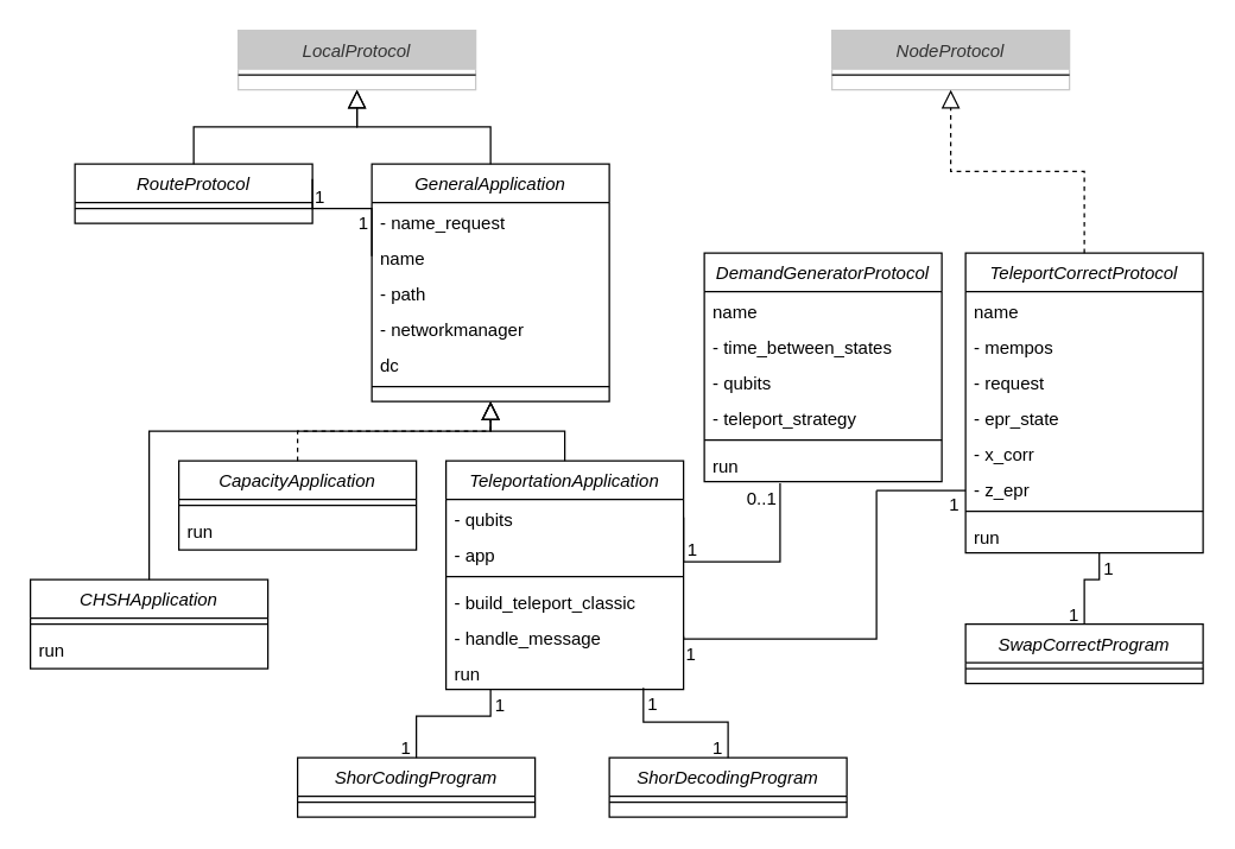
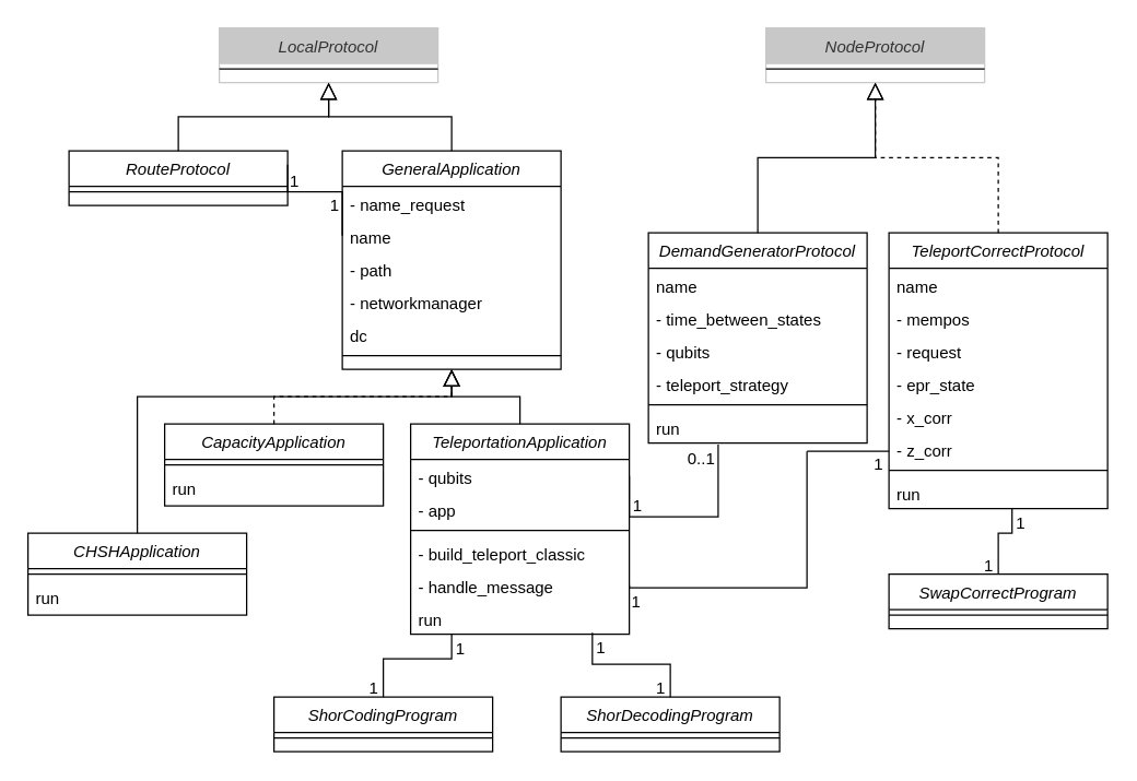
  <mxCell id="0" />
  <mxCell id="1" parent="0" />
  <mxCell id="2" value="LocalProtocol" style="swimlane;fontStyle=2;align=center;verticalAlign=top;childLayout=stackLayout;horizontal=1;startSize=26;horizontalStack=0;resizeParent=1;resizeLast=0;collapsible=1;marginBottom=0;rounded=0;shadow=0;strokeWidth=1;fillColor=#c8c8c8;fontColor=#333333;strokeColor=#c8c8c8;" parent="1" vertex="1"><mxGeometry x="160" y="20" width="160" height="40" as="geometry"><mxRectangle x="230" y="140" width="160" height="26" as="alternateBounds" /></mxGeometry></mxCell>
  <mxCell id="3" value="" style="line;html=1;strokeWidth=1;align=left;verticalAlign=middle;spacingTop=-1;spacingLeft=3;spacingRight=3;rotatable=0;labelPosition=right;points=[];portConstraint=eastwest;" parent="2" vertex="1"><mxGeometry y="26" width="160" height="8" as="geometry" /></mxCell>
  <mxCell id="4" value="GeneralApplication" style="swimlane;fontStyle=2;align=center;verticalAlign=top;childLayout=stackLayout;horizontal=1;startSize=26;horizontalStack=0;resizeParent=1;resizeLast=0;collapsible=1;marginBottom=0;rounded=0;shadow=0;strokeWidth=1;" parent="1" vertex="1"><mxGeometry x="250" y="110" width="160" height="160" as="geometry"><mxRectangle x="230" y="140" width="160" height="26" as="alternateBounds" /></mxGeometry></mxCell>
  <mxCell id="5" value="- name_request" style="text;align=left;verticalAlign=top;spacingLeft=4;spacingRight=4;overflow=hidden;rotatable=0;points=[[0,0.5],[1,0.5]];portConstraint=eastwest;" parent="4" vertex="1"><mxGeometry y="26" width="160" height="24" as="geometry" /></mxCell>
  <mxCell id="6" value="name" style="text;align=left;verticalAlign=top;spacingLeft=4;spacingRight=4;overflow=hidden;rotatable=0;points=[[0,0.5],[1,0.5]];portConstraint=eastwest;" parent="4" vertex="1"><mxGeometry y="50" width="160" height="24" as="geometry" /></mxCell>
  <mxCell id="7" value="- path" style="text;align=left;verticalAlign=top;spacingLeft=4;spacingRight=4;overflow=hidden;rotatable=0;points=[[0,0.5],[1,0.5]];portConstraint=eastwest;" parent="4" vertex="1"><mxGeometry y="74" width="160" height="24" as="geometry" /></mxCell>
  <mxCell id="8" value="- networkmanager" style="text;align=left;verticalAlign=top;spacingLeft=4;spacingRight=4;overflow=hidden;rotatable=0;points=[[0,0.5],[1,0.5]];portConstraint=eastwest;" parent="4" vertex="1"><mxGeometry y="98" width="160" height="24" as="geometry" /></mxCell>
  <mxCell id="9" value="dc" style="text;align=left;verticalAlign=top;spacingLeft=4;spacingRight=4;overflow=hidden;rotatable=0;points=[[0,0.5],[1,0.5]];portConstraint=eastwest;" parent="4" vertex="1"><mxGeometry y="122" width="160" height="24" as="geometry" /></mxCell>
  <mxCell id="10" value="" style="line;html=1;strokeWidth=1;align=left;verticalAlign=middle;spacingTop=-1;spacingLeft=3;spacingRight=3;rotatable=0;labelPosition=right;points=[];portConstraint=eastwest;" parent="4" vertex="1"><mxGeometry y="146" width="160" height="8" as="geometry" /></mxCell>
  <mxCell id="11" value="" style="endArrow=block;endSize=10;endFill=0;shadow=0;strokeWidth=1;rounded=0;curved=0;edgeStyle=elbowEdgeStyle;elbow=vertical;entryX=0.5;entryY=1;entryDx=0;entryDy=0;exitX=0.5;exitY=0;exitDx=0;exitDy=0;" parent="1" source="4" target="2" edge="1"><mxGeometry width="160" relative="1" as="geometry"><mxPoint x="410" y="110" as="sourcePoint" /><mxPoint x="340" y="190" as="targetPoint" /><Array as="points" /></mxGeometry></mxCell>
  <mxCell id="12" value="NodeProtocol" style="swimlane;fontStyle=2;align=center;verticalAlign=top;childLayout=stackLayout;horizontal=1;startSize=26;horizontalStack=0;resizeParent=1;resizeLast=0;collapsible=1;marginBottom=0;rounded=0;shadow=0;strokeWidth=1;fillColor=#c8c8c8;fontColor=#333333;strokeColor=#c8c8c8;" parent="1" vertex="1"><mxGeometry x="560" y="20" width="160" height="40" as="geometry"><mxRectangle x="230" y="140" width="160" height="26" as="alternateBounds" /></mxGeometry></mxCell>
  <mxCell id="13" value="" style="line;html=1;strokeWidth=1;align=left;verticalAlign=middle;spacingTop=-1;spacingLeft=3;spacingRight=3;rotatable=0;labelPosition=right;points=[];portConstraint=eastwest;" parent="12" vertex="1"><mxGeometry y="26" width="160" height="8" as="geometry" /></mxCell>
  <mxCell id="14" value="CapacityApplication" style="swimlane;fontStyle=2;align=center;verticalAlign=top;childLayout=stackLayout;horizontal=1;startSize=26;horizontalStack=0;resizeParent=1;resizeLast=0;collapsible=1;marginBottom=0;rounded=0;shadow=0;strokeWidth=1;" parent="1" vertex="1"><mxGeometry x="120" y="310" width="160" height="60" as="geometry"><mxRectangle x="230" y="140" width="160" height="26" as="alternateBounds" /></mxGeometry></mxCell>
  <mxCell id="15" value="" style="line;html=1;strokeWidth=1;align=left;verticalAlign=middle;spacingTop=-1;spacingLeft=3;spacingRight=3;rotatable=0;labelPosition=right;points=[];portConstraint=eastwest;" parent="14" vertex="1"><mxGeometry y="26" width="160" height="8" as="geometry" /></mxCell>
  <mxCell id="16" value="run" style="text;align=left;verticalAlign=top;spacingLeft=4;spacingRight=4;overflow=hidden;rotatable=0;points=[[0,0.5],[1,0.5]];portConstraint=eastwest;" parent="14" vertex="1"><mxGeometry y="34" width="160" height="24" as="geometry" /></mxCell>
  <mxCell id="17" value="TeleportationApplication" style="swimlane;fontStyle=2;align=center;verticalAlign=top;childLayout=stackLayout;horizontal=1;startSize=26;horizontalStack=0;resizeParent=1;resizeLast=0;collapsible=1;marginBottom=0;rounded=0;shadow=0;strokeWidth=1;" parent="1" vertex="1"><mxGeometry x="300" y="310" width="160" height="154" as="geometry"><mxRectangle x="230" y="140" width="160" height="26" as="alternateBounds" /></mxGeometry></mxCell>
  <mxCell id="18" value="- qubits" style="text;align=left;verticalAlign=top;spacingLeft=4;spacingRight=4;overflow=hidden;rotatable=0;points=[[0,0.5],[1,0.5]];portConstraint=eastwest;" parent="17" vertex="1"><mxGeometry y="26" width="160" height="24" as="geometry" /></mxCell>
  <mxCell id="19" value="- app" style="text;align=left;verticalAlign=top;spacingLeft=4;spacingRight=4;overflow=hidden;rotatable=0;points=[[0,0.5],[1,0.5]];portConstraint=eastwest;" parent="17" vertex="1"><mxGeometry y="50" width="160" height="24" as="geometry" /></mxCell>
  <mxCell id="20" value="" style="line;html=1;strokeWidth=1;align=left;verticalAlign=middle;spacingTop=-1;spacingLeft=3;spacingRight=3;rotatable=0;labelPosition=right;points=[];portConstraint=eastwest;" parent="17" vertex="1"><mxGeometry y="74" width="160" height="8" as="geometry" /></mxCell>
  <mxCell id="21" value="- build_teleport_classic" style="text;align=left;verticalAlign=top;spacingLeft=4;spacingRight=4;overflow=hidden;rotatable=0;points=[[0,0.5],[1,0.5]];portConstraint=eastwest;" parent="17" vertex="1"><mxGeometry y="82" width="160" height="24" as="geometry" /></mxCell>
  <mxCell id="22" value="- handle_message" style="text;align=left;verticalAlign=top;spacingLeft=4;spacingRight=4;overflow=hidden;rotatable=0;points=[[0,0.5],[1,0.5]];portConstraint=eastwest;" parent="17" vertex="1"><mxGeometry y="106" width="160" height="24" as="geometry" /></mxCell>
  <mxCell id="23" value="run" style="text;align=left;verticalAlign=top;spacingLeft=4;spacingRight=4;overflow=hidden;rotatable=0;points=[[0,0.5],[1,0.5]];portConstraint=eastwest;" parent="17" vertex="1"><mxGeometry y="130" width="160" height="24" as="geometry" /></mxCell>
  <mxCell id="24" value="RouteProtocol" style="swimlane;fontStyle=2;align=center;verticalAlign=top;childLayout=stackLayout;horizontal=1;startSize=26;horizontalStack=0;resizeParent=1;resizeLast=0;collapsible=1;marginBottom=0;rounded=0;shadow=0;strokeWidth=1;" parent="1" vertex="1"><mxGeometry x="50" y="110" width="160" height="40" as="geometry"><mxRectangle x="230" y="140" width="160" height="26" as="alternateBounds" /></mxGeometry></mxCell>
  <mxCell id="25" value="" style="line;html=1;strokeWidth=1;align=left;verticalAlign=middle;spacingTop=-1;spacingLeft=3;spacingRight=3;rotatable=0;labelPosition=right;points=[];portConstraint=eastwest;" parent="24" vertex="1"><mxGeometry y="26" width="160" height="8" as="geometry" /></mxCell>
  <mxCell id="26" value="" style="endArrow=block;endSize=10;endFill=0;shadow=0;strokeWidth=1;rounded=0;curved=0;edgeStyle=elbowEdgeStyle;elbow=vertical;exitX=0.5;exitY=0;exitDx=0;exitDy=0;" parent="1" source="24" edge="1"><mxGeometry width="160" relative="1" as="geometry"><mxPoint x="360" y="120" as="sourcePoint" /><mxPoint x="240" y="60" as="targetPoint" /><Array as="points" /></mxGeometry></mxCell>
  <mxCell id="27" value="DemandGeneratorProtocol" style="swimlane;fontStyle=2;align=center;verticalAlign=top;childLayout=stackLayout;horizontal=1;startSize=26;horizontalStack=0;resizeParent=1;resizeLast=0;collapsible=1;marginBottom=0;rounded=0;shadow=0;strokeWidth=1;" parent="1" vertex="1"><mxGeometry x="474" y="170" width="160" height="154" as="geometry"><mxRectangle x="230" y="140" width="160" height="26" as="alternateBounds" /></mxGeometry></mxCell>
  <mxCell id="28" value="name" style="text;align=left;verticalAlign=top;spacingLeft=4;spacingRight=4;overflow=hidden;rotatable=0;points=[[0,0.5],[1,0.5]];portConstraint=eastwest;" parent="27" vertex="1"><mxGeometry y="26" width="160" height="24" as="geometry" /></mxCell>
  <mxCell id="29" value="- time_between_states" style="text;align=left;verticalAlign=top;spacingLeft=4;spacingRight=4;overflow=hidden;rotatable=0;points=[[0,0.5],[1,0.5]];portConstraint=eastwest;" parent="27" vertex="1"><mxGeometry y="50" width="160" height="24" as="geometry" /></mxCell>
  <mxCell id="30" value="- qubits" style="text;align=left;verticalAlign=top;spacingLeft=4;spacingRight=4;overflow=hidden;rotatable=0;points=[[0,0.5],[1,0.5]];portConstraint=eastwest;" parent="27" vertex="1"><mxGeometry y="74" width="160" height="24" as="geometry" /></mxCell>
  <mxCell id="31" value="- teleport_strategy" style="text;align=left;verticalAlign=top;spacingLeft=4;spacingRight=4;overflow=hidden;rotatable=0;points=[[0,0.5],[1,0.5]];portConstraint=eastwest;" parent="27" vertex="1"><mxGeometry y="98" width="160" height="24" as="geometry" /></mxCell>
  <mxCell id="32" value="" style="line;html=1;strokeWidth=1;align=left;verticalAlign=middle;spacingTop=-1;spacingLeft=3;spacingRight=3;rotatable=0;labelPosition=right;points=[];portConstraint=eastwest;" parent="27" vertex="1"><mxGeometry y="122" width="160" height="8" as="geometry" /></mxCell>
  <mxCell id="33" value="run" style="text;align=left;verticalAlign=top;spacingLeft=4;spacingRight=4;overflow=hidden;rotatable=0;points=[[0,0.5],[1,0.5]];portConstraint=eastwest;" parent="27" vertex="1"><mxGeometry y="130" width="160" height="24" as="geometry" /></mxCell>
  <mxCell id="34" value="TeleportCorrectProtocol" style="swimlane;fontStyle=2;align=center;verticalAlign=top;childLayout=stackLayout;horizontal=1;startSize=26;horizontalStack=0;resizeParent=1;resizeLast=0;collapsible=1;marginBottom=0;rounded=0;shadow=0;strokeWidth=1;" parent="1" vertex="1"><mxGeometry x="650" y="170" width="160" height="202" as="geometry"><mxRectangle x="230" y="140" width="160" height="26" as="alternateBounds" /></mxGeometry></mxCell>
  <mxCell id="35" value="name" style="text;align=left;verticalAlign=top;spacingLeft=4;spacingRight=4;overflow=hidden;rotatable=0;points=[[0,0.5],[1,0.5]];portConstraint=eastwest;" parent="34" vertex="1"><mxGeometry y="26" width="160" height="24" as="geometry" /></mxCell>
  <mxCell id="36" value="- mempos" style="text;align=left;verticalAlign=top;spacingLeft=4;spacingRight=4;overflow=hidden;rotatable=0;points=[[0,0.5],[1,0.5]];portConstraint=eastwest;" parent="34" vertex="1"><mxGeometry y="50" width="160" height="24" as="geometry" /></mxCell>
  <mxCell id="37" value="- request" style="text;align=left;verticalAlign=top;spacingLeft=4;spacingRight=4;overflow=hidden;rotatable=0;points=[[0,0.5],[1,0.5]];portConstraint=eastwest;" parent="34" vertex="1"><mxGeometry y="74" width="160" height="24" as="geometry" /></mxCell>
  <mxCell id="38" value="- epr_state" style="text;align=left;verticalAlign=top;spacingLeft=4;spacingRight=4;overflow=hidden;rotatable=0;points=[[0,0.5],[1,0.5]];portConstraint=eastwest;" parent="34" vertex="1"><mxGeometry y="98" width="160" height="24" as="geometry" /></mxCell>
  <mxCell id="39" value="- x_corr" style="text;align=left;verticalAlign=top;spacingLeft=4;spacingRight=4;overflow=hidden;rotatable=0;points=[[0,0.5],[1,0.5]];portConstraint=eastwest;" parent="34" vertex="1"><mxGeometry y="122" width="160" height="24" as="geometry" /></mxCell>
- <mxCell id="40" value="- z_epr" style="text;align=left;verticalAlign=top;spacingLeft=4;spacingRight=4;overflow=hidden;rotatable=0;points=[[0,0.5],[1,0.5]];portConstraint=eastwest;" parent="34" vertex="1"><mxGeometry y="146" width="160" height="24" as="geometry" /></mxCell>
+ <mxCell id="40" value="- z_corr" style="text;align=left;verticalAlign=top;spacingLeft=4;spacingRight=4;overflow=hidden;rotatable=0;points=[[0,0.5],[1,0.5]];portConstraint=eastwest;" parent="34" vertex="1"><mxGeometry y="146" width="160" height="24" as="geometry" /></mxCell>
  <mxCell id="41" value="" style="line;html=1;strokeWidth=1;align=left;verticalAlign=middle;spacingTop=-1;spacingLeft=3;spacingRight=3;rotatable=0;labelPosition=right;points=[];portConstraint=eastwest;" parent="34" vertex="1"><mxGeometry y="170" width="160" height="8" as="geometry" /></mxCell>
  <mxCell id="42" value="run" style="text;align=left;verticalAlign=top;spacingLeft=4;spacingRight=4;overflow=hidden;rotatable=0;points=[[0,0.5],[1,0.5]];portConstraint=eastwest;" parent="34" vertex="1"><mxGeometry y="178" width="160" height="24" as="geometry" /></mxCell>
  <mxCell id="43" value="SwapCorrectProgram" style="swimlane;fontStyle=2;align=center;verticalAlign=top;childLayout=stackLayout;horizontal=1;startSize=26;horizontalStack=0;resizeParent=1;resizeLast=0;collapsible=1;marginBottom=0;rounded=0;shadow=0;strokeWidth=1;" parent="1" vertex="1"><mxGeometry x="650" y="420" width="160" height="40" as="geometry"><mxRectangle x="230" y="140" width="160" height="26" as="alternateBounds" /></mxGeometry></mxCell>
  <mxCell id="44" value="" style="line;html=1;strokeWidth=1;align=left;verticalAlign=middle;spacingTop=-1;spacingLeft=3;spacingRight=3;rotatable=0;labelPosition=right;points=[];portConstraint=eastwest;" parent="43" vertex="1"><mxGeometry y="26" width="160" height="8" as="geometry" /></mxCell>
  <mxCell id="45" value="" style="endArrow=block;endSize=10;endFill=0;shadow=0;strokeWidth=1;rounded=0;curved=0;edgeStyle=elbowEdgeStyle;elbow=vertical;exitX=0.5;exitY=0;exitDx=0;exitDy=0;entryX=0.5;entryY=1;entryDx=0;entryDy=0;dashed=1;" parent="1" source="14" target="4" edge="1"><mxGeometry width="160" relative="1" as="geometry"><mxPoint x="160" y="120" as="sourcePoint" /><mxPoint x="250" y="70" as="targetPoint" /><Array as="points" /></mxGeometry></mxCell>
  <mxCell id="46" value="" style="endArrow=block;endSize=10;endFill=0;shadow=0;strokeWidth=1;rounded=0;curved=0;edgeStyle=elbowEdgeStyle;elbow=vertical;exitX=0.5;exitY=0;exitDx=0;exitDy=0;" parent="1" source="17" edge="1"><mxGeometry width="160" relative="1" as="geometry"><mxPoint x="210" y="320" as="sourcePoint" /><mxPoint x="330" y="270" as="targetPoint" /><Array as="points" /></mxGeometry></mxCell>
+ <mxCell id="47" value="" style="endArrow=block;endSize=10;endFill=0;shadow=0;strokeWidth=1;rounded=0;curved=0;edgeStyle=elbowEdgeStyle;elbow=vertical;entryX=0.5;entryY=1;entryDx=0;entryDy=0;exitX=0.5;exitY=0;exitDx=0;exitDy=0;" parent="1" source="27" target="12" edge="1"><mxGeometry width="160" relative="1" as="geometry"><mxPoint x="340" y="120" as="sourcePoint" /><mxPoint x="250" y="70" as="targetPoint" /><Array as="points" /></mxGeometry></mxCell>
  <mxCell id="48" value="" style="endArrow=block;endSize=10;endFill=0;shadow=0;strokeWidth=1;rounded=0;curved=0;edgeStyle=elbowEdgeStyle;elbow=vertical;entryX=0.5;entryY=1;entryDx=0;entryDy=0;exitX=0.5;exitY=0;exitDx=0;exitDy=0;dashed=1;" parent="1" source="34" target="12" edge="1"><mxGeometry width="160" relative="1" as="geometry"><mxPoint x="700" y="135" as="sourcePoint" /><mxPoint x="590" y="70" as="targetPoint" /><Array as="points" /></mxGeometry></mxCell>
  <mxCell id="49" value="" style="endArrow=none;shadow=0;strokeWidth=1;rounded=0;curved=0;endFill=0;edgeStyle=elbowEdgeStyle;elbow=vertical;exitX=1;exitY=0.25;exitDx=0;exitDy=0;entryX=0;entryY=0.5;entryDx=0;entryDy=0;" parent="1" source="24" target="6" edge="1"><mxGeometry x="0.5" y="41" relative="1" as="geometry"><mxPoint x="150" y="370" as="sourcePoint" /><mxPoint x="210" y="230" as="targetPoint" /><mxPoint x="-40" y="32" as="offset" /><Array as="points"><mxPoint x="230" y="140" /></Array></mxGeometry></mxCell>
  <mxCell id="50" value="1" style="resizable=0;align=left;verticalAlign=bottom;labelBackgroundColor=none;fontSize=12;" parent="49" connectable="0" vertex="1"><mxGeometry x="-1" relative="1" as="geometry"><mxPoint y="21" as="offset" /></mxGeometry></mxCell>
  <mxCell id="51" value="1" style="resizable=0;align=right;verticalAlign=bottom;labelBackgroundColor=none;fontSize=12;" parent="49" connectable="0" vertex="1"><mxGeometry x="1" relative="1" as="geometry"><mxPoint x="-1" y="-14" as="offset" /></mxGeometry></mxCell>
  <mxCell id="52" value="" style="endArrow=none;shadow=0;strokeWidth=1;rounded=0;curved=0;endFill=0;edgeStyle=elbowEdgeStyle;elbow=vertical;exitX=1;exitY=0.5;exitDx=0;exitDy=0;entryX=0.319;entryY=1.042;entryDx=0;entryDy=0;entryPerimeter=0;" parent="1" source="18" target="33" edge="1"><mxGeometry x="0.5" y="41" relative="1" as="geometry"><mxPoint x="510" y="358" as="sourcePoint" /><mxPoint x="550" y="410" as="targetPoint" /><mxPoint x="-40" y="32" as="offset" /><Array as="points"><mxPoint x="530" y="378" /></Array></mxGeometry></mxCell>
  <mxCell id="53" value="1" style="resizable=0;align=left;verticalAlign=bottom;labelBackgroundColor=none;fontSize=12;" parent="52" connectable="0" vertex="1"><mxGeometry x="-1" relative="1" as="geometry"><mxPoint x="1" y="30" as="offset" /></mxGeometry></mxCell>
  <mxCell id="54" value="0..1" style="resizable=0;align=right;verticalAlign=bottom;labelBackgroundColor=none;fontSize=12;" parent="52" connectable="0" vertex="1"><mxGeometry x="1" relative="1" as="geometry"><mxPoint x="-1" y="19" as="offset" /></mxGeometry></mxCell>
  <mxCell id="55" value="" style="endArrow=none;shadow=0;strokeWidth=1;rounded=0;curved=0;endFill=0;edgeStyle=elbowEdgeStyle;elbow=vertical;exitX=1;exitY=0.5;exitDx=0;exitDy=0;" parent="1" source="22" edge="1"><mxGeometry x="0.5" y="41" relative="1" as="geometry"><mxPoint x="470" y="358" as="sourcePoint" /><mxPoint x="590" y="330" as="targetPoint" /><mxPoint x="-40" y="32" as="offset" /><Array as="points"><mxPoint x="530" y="430" /></Array></mxGeometry></mxCell>
  <mxCell id="56" value="1" style="resizable=0;align=left;verticalAlign=bottom;labelBackgroundColor=none;fontSize=12;" parent="55" connectable="0" vertex="1"><mxGeometry x="-1" relative="1" as="geometry"><mxPoint y="21" as="offset" /></mxGeometry></mxCell>
  <mxCell id="57" value="1" style="resizable=0;align=right;verticalAlign=bottom;labelBackgroundColor=none;fontSize=12;" parent="55" connectable="0" vertex="1"><mxGeometry x="1" relative="1" as="geometry"><mxPoint x="57" y="18" as="offset" /></mxGeometry></mxCell>
  <mxCell id="58" value="" style="endArrow=none;html=1;rounded=0;" parent="1" edge="1"><mxGeometry width="50" height="50" relative="1" as="geometry"><mxPoint x="590" y="330" as="sourcePoint" /><mxPoint x="650" y="330" as="targetPoint" /></mxGeometry></mxCell>
  <mxCell id="59" value="" style="endArrow=none;shadow=0;strokeWidth=1;rounded=0;curved=0;endFill=0;edgeStyle=elbowEdgeStyle;elbow=vertical;exitX=0.5;exitY=0;exitDx=0;exitDy=0;entryX=0.563;entryY=1;entryDx=0;entryDy=0;entryPerimeter=0;" parent="1" source="43" target="42" edge="1"><mxGeometry x="0.5" y="41" relative="1" as="geometry"><mxPoint x="470" y="358" as="sourcePoint" /><mxPoint x="535" y="311" as="targetPoint" /><mxPoint x="-40" y="32" as="offset" /><Array as="points"><mxPoint x="720" y="390" /></Array></mxGeometry></mxCell>
  <mxCell id="60" value="1" style="resizable=0;align=left;verticalAlign=bottom;labelBackgroundColor=none;fontSize=12;" parent="59" connectable="0" vertex="1"><mxGeometry x="-1" relative="1" as="geometry"><mxPoint x="-12" y="2" as="offset" /></mxGeometry></mxCell>
  <mxCell id="61" value="1" style="resizable=0;align=right;verticalAlign=bottom;labelBackgroundColor=none;fontSize=12;" parent="59" connectable="0" vertex="1"><mxGeometry x="1" relative="1" as="geometry"><mxPoint x="11" y="19" as="offset" /></mxGeometry></mxCell>
  <mxCell id="62" value="CHSHApplication" style="swimlane;fontStyle=2;align=center;verticalAlign=top;childLayout=stackLayout;horizontal=1;startSize=26;horizontalStack=0;resizeParent=1;resizeLast=0;collapsible=1;marginBottom=0;rounded=0;shadow=0;strokeWidth=1;" parent="1" vertex="1"><mxGeometry x="20" y="390" width="160" height="60" as="geometry"><mxRectangle x="230" y="140" width="160" height="26" as="alternateBounds" /></mxGeometry></mxCell>
  <mxCell id="63" value="" style="line;html=1;strokeWidth=1;align=left;verticalAlign=middle;spacingTop=-1;spacingLeft=3;spacingRight=3;rotatable=0;labelPosition=right;points=[];portConstraint=eastwest;" parent="62" vertex="1"><mxGeometry y="26" width="160" height="8" as="geometry" /></mxCell>
  <mxCell id="64" value="run" style="text;align=left;verticalAlign=top;spacingLeft=4;spacingRight=4;overflow=hidden;rotatable=0;points=[[0,0.5],[1,0.5]];portConstraint=eastwest;" parent="62" vertex="1"><mxGeometry y="34" width="160" height="24" as="geometry" /></mxCell>
  <mxCell id="65" value="" style="endArrow=block;endSize=10;endFill=0;shadow=0;strokeWidth=1;rounded=0;curved=0;edgeStyle=elbowEdgeStyle;elbow=vertical;exitX=0.5;exitY=0;exitDx=0;exitDy=0;entryX=0.5;entryY=1;entryDx=0;entryDy=0;" parent="1" source="62" target="4" edge="1"><mxGeometry width="160" relative="1" as="geometry"><mxPoint x="210" y="320" as="sourcePoint" /><mxPoint x="340" y="280" as="targetPoint" /><Array as="points"><mxPoint x="210" y="290" /></Array></mxGeometry></mxCell>
  <mxCell id="66" value="ShorCodingProgram" style="swimlane;fontStyle=2;align=center;verticalAlign=top;childLayout=stackLayout;horizontal=1;startSize=26;horizontalStack=0;resizeParent=1;resizeLast=0;collapsible=1;marginBottom=0;rounded=0;shadow=0;strokeWidth=1;" vertex="1" parent="1"><mxGeometry x="200" y="510" width="160" height="40" as="geometry"><mxRectangle x="230" y="140" width="160" height="26" as="alternateBounds" /></mxGeometry></mxCell>
  <mxCell id="67" value="" style="line;html=1;strokeWidth=1;align=left;verticalAlign=middle;spacingTop=-1;spacingLeft=3;spacingRight=3;rotatable=0;labelPosition=right;points=[];portConstraint=eastwest;" vertex="1" parent="66"><mxGeometry y="26" width="160" height="8" as="geometry" /></mxCell>
  <mxCell id="68" value="ShorDecodingProgram" style="swimlane;fontStyle=2;align=center;verticalAlign=top;childLayout=stackLayout;horizontal=1;startSize=26;horizontalStack=0;resizeParent=1;resizeLast=0;collapsible=1;marginBottom=0;rounded=0;shadow=0;strokeWidth=1;" vertex="1" parent="1"><mxGeometry x="410" y="510" width="160" height="40" as="geometry"><mxRectangle x="230" y="140" width="160" height="26" as="alternateBounds" /></mxGeometry></mxCell>
  <mxCell id="69" value="" style="line;html=1;strokeWidth=1;align=left;verticalAlign=middle;spacingTop=-1;spacingLeft=3;spacingRight=3;rotatable=0;labelPosition=right;points=[];portConstraint=eastwest;" vertex="1" parent="68"><mxGeometry y="26" width="160" height="8" as="geometry" /></mxCell>
  <mxCell id="70" value="" style="endArrow=none;shadow=0;strokeWidth=1;rounded=0;curved=0;endFill=0;edgeStyle=elbowEdgeStyle;elbow=vertical;exitX=0.5;exitY=0;exitDx=0;exitDy=0;entryX=0.563;entryY=1;entryDx=0;entryDy=0;entryPerimeter=0;" edge="1" parent="1" source="66"><mxGeometry x="0.5" y="41" relative="1" as="geometry"><mxPoint x="320" y="512" as="sourcePoint" /><mxPoint x="330" y="464" as="targetPoint" /><mxPoint x="-40" y="32" as="offset" /><Array as="points"><mxPoint x="310" y="482" /></Array></mxGeometry></mxCell>
  <mxCell id="71" value="1" style="resizable=0;align=left;verticalAlign=bottom;labelBackgroundColor=none;fontSize=12;" connectable="0" vertex="1" parent="70"><mxGeometry x="-1" relative="1" as="geometry"><mxPoint x="-12" y="2" as="offset" /></mxGeometry></mxCell>
  <mxCell id="72" value="1" style="resizable=0;align=right;verticalAlign=bottom;labelBackgroundColor=none;fontSize=12;" connectable="0" vertex="1" parent="70"><mxGeometry x="1" relative="1" as="geometry"><mxPoint x="11" y="19" as="offset" /></mxGeometry></mxCell>
  <mxCell id="73" value="" style="endArrow=none;shadow=0;strokeWidth=1;rounded=0;curved=0;endFill=0;edgeStyle=elbowEdgeStyle;elbow=vertical;exitX=0.5;exitY=0;exitDx=0;exitDy=0;entryX=0.831;entryY=0.958;entryDx=0;entryDy=0;entryPerimeter=0;" edge="1" parent="1" source="68" target="23"><mxGeometry x="0.5" y="41" relative="1" as="geometry"><mxPoint x="490" y="498" as="sourcePoint" /><mxPoint x="409" y="462" as="targetPoint" /><mxPoint x="-40" y="32" as="offset" /><Array as="points" /></mxGeometry></mxCell>
  <mxCell id="74" value="1" style="resizable=0;align=left;verticalAlign=bottom;labelBackgroundColor=none;fontSize=12;" connectable="0" vertex="1" parent="73"><mxGeometry x="-1" relative="1" as="geometry"><mxPoint x="-12" y="2" as="offset" /></mxGeometry></mxCell>
  <mxCell id="75" value="1" style="resizable=0;align=right;verticalAlign=bottom;labelBackgroundColor=none;fontSize=12;" connectable="0" vertex="1" parent="73"><mxGeometry x="1" relative="1" as="geometry"><mxPoint x="11" y="19" as="offset" /></mxGeometry></mxCell>
